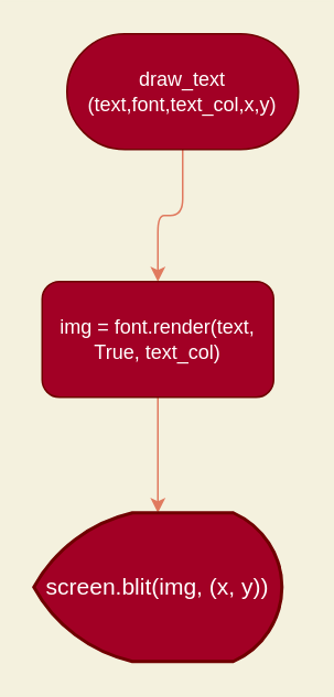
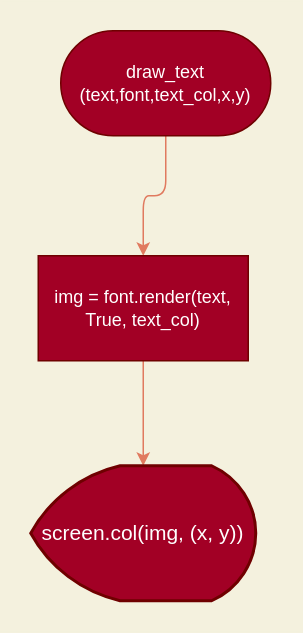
  <mxCell id="0" />
  <mxCell id="1" parent="0" />
  <mxCell id="2" style="edgeStyle=orthogonalEdgeStyle;curved=0;rounded=1;sketch=0;orthogonalLoop=1;jettySize=auto;html=1;exitX=0.5;exitY=1;exitDx=0;exitDy=0;entryX=0.5;entryY=0;entryDx=0;entryDy=0;fontColor=#393C56;strokeColor=#E07A5F;fillColor=#F2CC8F;" edge="1" parent="1" source="3" target="5"><mxGeometry relative="1" as="geometry" /></mxCell>
  <mxCell id="3" value="&lt;font style=&quot;font-size: 12px&quot;&gt;draw_text (text,font,text_col,x,y)&lt;/font&gt;" style="rounded=1;whiteSpace=wrap;html=1;sketch=0;fontColor=#ffffff;strokeColor=#6F0000;fillColor=#a20025;arcSize=50;" vertex="1" parent="1"><mxGeometry x="40" y="20" width="140" height="70" as="geometry" /></mxCell>
  <mxCell id="4" style="edgeStyle=orthogonalEdgeStyle;curved=0;rounded=1;sketch=0;orthogonalLoop=1;jettySize=auto;html=1;exitX=0.5;exitY=1;exitDx=0;exitDy=0;entryX=0.5;entryY=0;entryDx=0;entryDy=0;entryPerimeter=0;fontColor=#393C56;strokeColor=#E07A5F;fillColor=#F2CC8F;" edge="1" parent="1" source="5" target="6"><mxGeometry relative="1" as="geometry" /></mxCell>
- <mxCell id="5" value="img = font.render(text, True, text_col)" style="whiteSpace=wrap;html=1;sketch=0;fontColor=#ffffff;strokeColor=#6F0000;fillColor=#a20025;rounded=1;" vertex="1" parent="1"><mxGeometry x="25" y="170" width="140" height="70" as="geometry" /></mxCell>
- <mxCell id="6" value="&lt;font style=&quot;font-size: 14px&quot;&gt;screen.blit(img, (x, y))&lt;/font&gt;" style="strokeWidth=2;html=1;shape=mxgraph.flowchart.display;whiteSpace=wrap;rounded=0;sketch=0;fontColor=#ffffff;fillColor=#a20025;strokeColor=#6F0000;" vertex="1" parent="1"><mxGeometry x="20" y="310" width="150" height="90" as="geometry" /></mxCell>
+ <mxCell id="5" value="img = font.render(text, True, text_col)" style="rounded=0;whiteSpace=wrap;html=1;sketch=0;fontColor=#ffffff;strokeColor=#6F0000;fillColor=#a20025;" vertex="1" parent="1"><mxGeometry x="25" y="170" width="140" height="70" as="geometry" /></mxCell>
+ <mxCell id="6" value="&lt;font style=&quot;font-size: 14px&quot;&gt;screen.col(img, (x, y))&lt;/font&gt;" style="strokeWidth=2;html=1;shape=mxgraph.flowchart.display;whiteSpace=wrap;rounded=0;sketch=0;fontColor=#ffffff;fillColor=#a20025;strokeColor=#6F0000;" vertex="1" parent="1"><mxGeometry x="20" y="310" width="150" height="90" as="geometry" /></mxCell>
